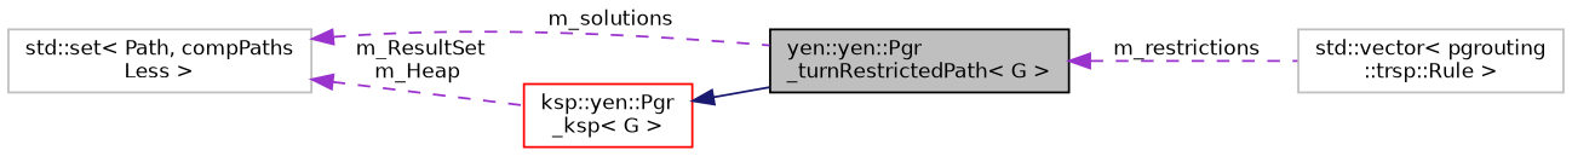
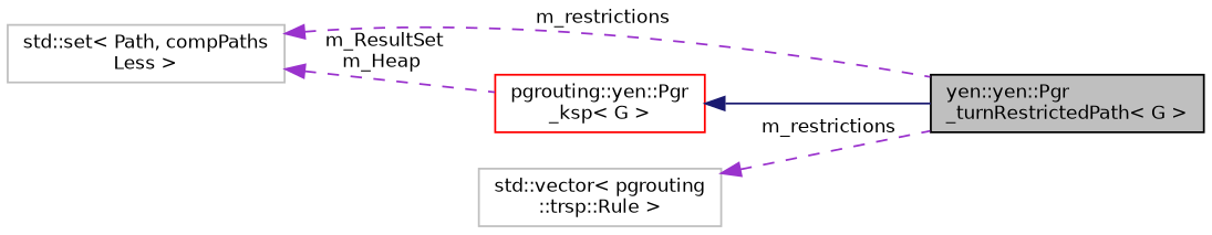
  digraph {
    rankdir=LR
    node [color=grey75 fillcolor=white fontname=Helvetica fontsize=10 shape=record style=filled]
    edge [color=darkorchid3 dir=back fontname=Helvetica fontsize=10 labelfontname=Helvetica labelfontsize=10 style=dashed]
    n1 [color=black fillcolor=grey75 fontcolor=black height=0.2 label="yen::yen::Pgr\l_turnRestrictedPath\< G \>" width=0.4]
-   n2 [color=red height=0.2 label="ksp::yen::Pgr\l_ksp\< G \>" width=0.4]
+   n2 [color=red height=0.2 label="pgrouting::yen::Pgr\l_ksp\< G \>" width=0.4]
    n3 [height=0.2 label="std::set\< Path, compPaths\lLess \>" width=0.4]
    n4 [height=0.2 label="std::vector\< pgrouting\l::trsp::Rule \>" width=0.4]
    n2 -> n1 [color=midnightblue style=solid]
-   n3 -> n1 [label=" m_solutions"]
+   n3 -> n1 [label=" m_restrictions"]
    n3 -> n2 [label=" m_ResultSet\nm_Heap"]
-   n1 -> n4 [label=" m_restrictions"]
+   n4 -> n1 [label=" m_restrictions"]
  }
